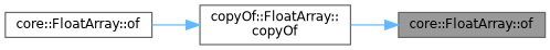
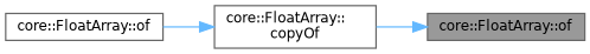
  digraph {
    rankdir=RL
    node [color=grey40 fillcolor=white fontname=Helvetica fontsize=10 shape=box style=filled]
    edge [color=steelblue1 dir=back fontname=Helvetica fontsize=10 labelfontname=Helvetica labelfontsize=10 style=solid]
    n1 [color=gray40 fillcolor=grey60 fontcolor=black height=0.2 label="core::FloatArray::of" width=0.4]
-   n2 [height=0.2 label="copyOf::FloatArray::\lcopyOf" width=0.4]
+   n2 [height=0.2 label="core::FloatArray::\lcopyOf" width=0.4]
    n3 [height=0.2 label="core::FloatArray::of" width=0.4]
    n1 -> n2
    n2 -> n3
  }
